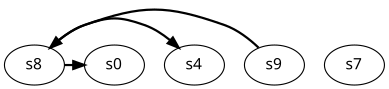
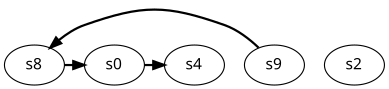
  digraph {
    fontname="Noto Sans"
    node [fontname="Noto Sans" player=0]
    edge [fontname="Noto Sans" style=bold]
    n1 [label=s8]
    s0
    s4 [player=1]
-   s2 [label=s7]
+   s2
    n5 [label=s9]
    n1 -> s0 [constraint="time == 2 || time == 15 || time == 18 || time == 21"]
-   n1 -> s4 [constraint="time % 6 == 3"]
+   s0 -> s4 [constraint="time % 6 == 3"]
    n5 -> n1 [constraint="time % 3 == 1 || time % 5 == 2"]
  }
